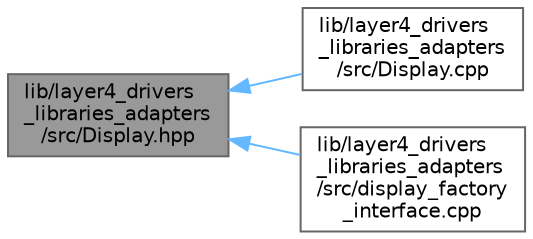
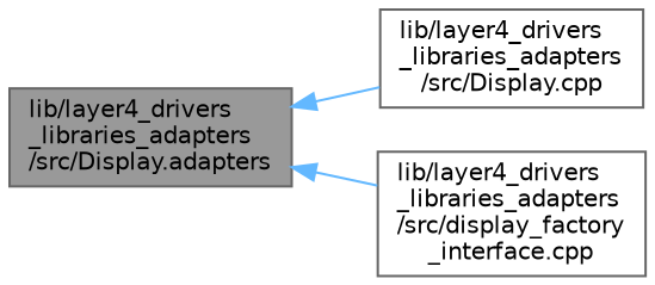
  digraph {
    rankdir=LR
    node [color=grey40 fillcolor=white fontname=Helvetica fontsize=10 shape=box style=filled]
    edge [color=steelblue1 dir=back fontname=Helvetica fontsize=10 labelfontname=Helvetica labelfontsize=10 style=solid]
-   n1 [color=gray40 fillcolor=grey60 fontcolor=black height=0.2 label="lib/layer4_drivers\l_libraries_adapters\l/src/Display.hpp" width=0.4]
+   n1 [color=gray40 fillcolor=grey60 fontcolor=black height=0.2 label="lib/layer4_drivers\l_libraries_adapters\l/src/Display.adapters" width=0.4]
    n2 [height=0.2 label="lib/layer4_drivers\l_libraries_adapters\l/src/Display.cpp" width=0.4]
    n3 [height=0.2 label="lib/layer4_drivers\l_libraries_adapters\l/src/display_factory\l_interface.cpp" width=0.4]
    n1 -> n2
    n1 -> n3
  }
